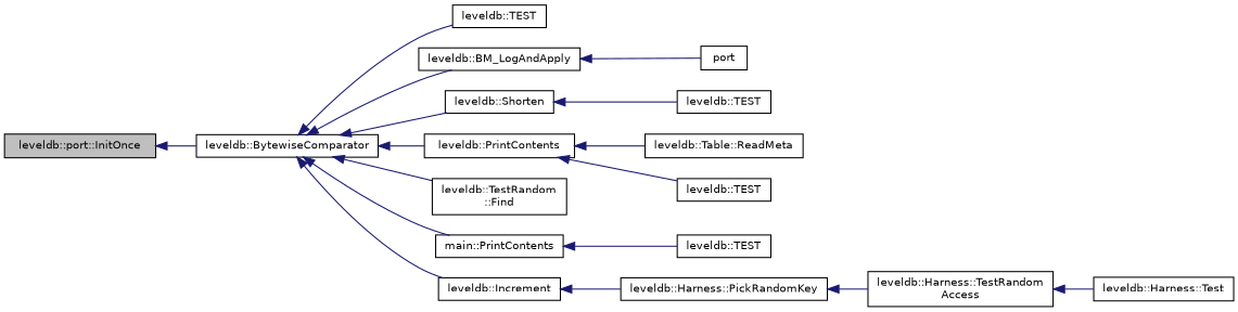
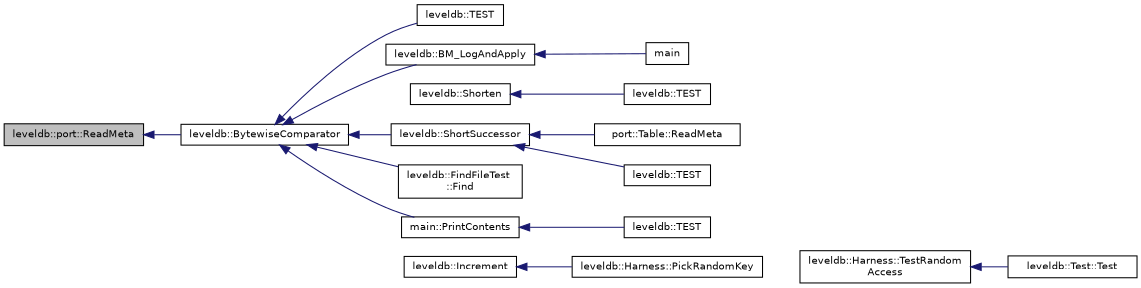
  digraph {
    rankdir=LR
    node [color=black fillcolor=white fontname=Helvetica fontsize=10 shape=record style=filled]
    edge [color=midnightblue dir=back fontname=Helvetica fontsize=10 labelfontname=Helvetica labelfontsize=10 style=solid]
-   n1 [fillcolor=grey75 fontcolor=black height=0.2 label="leveldb::port::InitOnce" width=0.4]
+   n1 [fillcolor=grey75 fontcolor=black height=0.2 label="leveldb::port::ReadMeta" width=0.4]
    n2 [height=0.2 label="leveldb::BytewiseComparator" width=0.4]
    n3 [height=0.2 label="leveldb::TEST" width=0.4]
    n4 [height=0.2 label="leveldb::BM_LogAndApply" width=0.4]
    n5 [height=0.2 label="leveldb::Shorten" width=0.4]
-   n6 [height=0.2 label="leveldb::PrintContents" width=0.4]
-   n7 [height=0.2 label="leveldb::TestRandom\l::Find" width=0.4]
+   n6 [height=0.2 label="leveldb::ShortSuccessor" width=0.4]
+   n7 [height=0.2 label="leveldb::FindFileTest\l::Find" width=0.4]
    n8 [height=0.2 label="main::PrintContents" width=0.4]
    n9 [height=0.2 label="leveldb::Increment" width=0.4]
-   n10 [height=0.2 label=port width=0.4]
+   n10 [height=0.2 label=main width=0.4]
    n11 [height=0.2 label="leveldb::TEST" width=0.4]
-   n12 [height=0.2 label="leveldb::Table::ReadMeta" width=0.4]
+   n12 [height=0.2 label="port::Table::ReadMeta" width=0.4]
    n13 [height=0.2 label="leveldb::TEST" width=0.4]
    n14 [height=0.2 label="leveldb::TEST" width=0.4]
    n15 [height=0.2 label="leveldb::Harness::PickRandomKey" width=0.4]
    n16 [height=0.2 label="leveldb::Harness::TestRandom\lAccess" width=0.4]
-   n17 [height=0.2 label="leveldb::Harness::Test" width=0.4]
+   n17 [height=0.2 label="leveldb::Test::Test" width=0.4]
    n1 -> n2
    n2 -> n3
    n2 -> n4
-   n2 -> n5
    n2 -> n6
    n2 -> n7
    n2 -> n8
-   n2 -> n9
    n4 -> n10
    n5 -> n11
    n6 -> n12
    n6 -> n13
    n8 -> n14
    n9 -> n15
-   n15 -> n16
    n16 -> n17
  }
